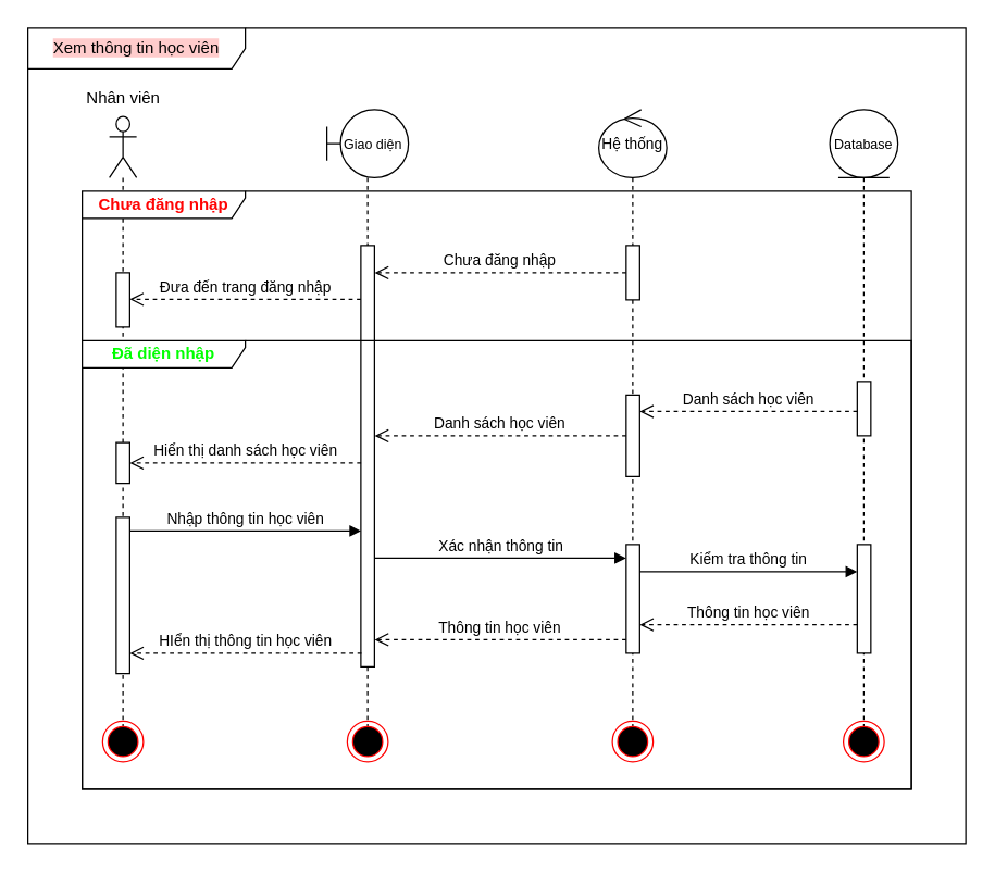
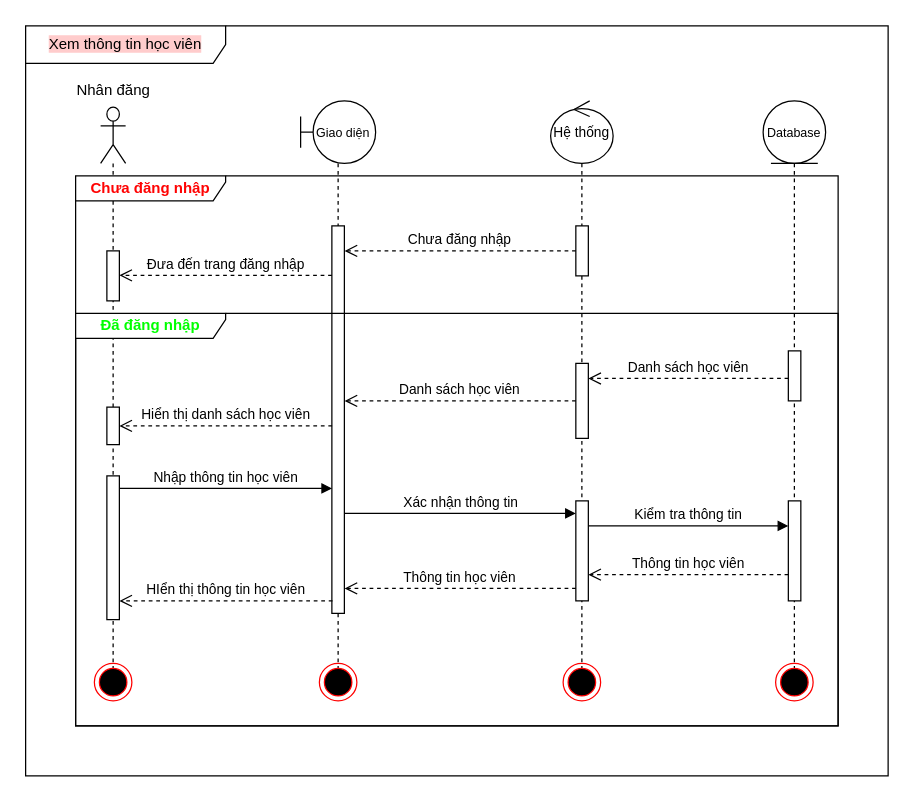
  <mxCell id="0" />
  <mxCell id="1" parent="0" />
  <mxCell id="2" value="&lt;span style=&quot;background-color: rgb(255, 204, 204);&quot;&gt;Xem thông tin học viên&lt;/span&gt;" style="shape=umlFrame;whiteSpace=wrap;html=1;pointerEvents=0;width=160;height=30;" parent="1" vertex="1"><mxGeometry x="20" y="20" width="690" height="600" as="geometry" /></mxCell>
  <mxCell id="3" value="&lt;font style=&quot;font-size: 10px;&quot;&gt;&amp;nbsp; &amp;nbsp;Giao diện&lt;/font&gt;" style="shape=umlLifeline;perimeter=lifelinePerimeter;whiteSpace=wrap;html=1;container=1;dropTarget=0;collapsible=0;recursiveResize=0;outlineConnect=0;portConstraint=eastwest;newEdgeStyle={&quot;curved&quot;:0,&quot;rounded&quot;:0};participant=umlBoundary;size=50;" parent="1" vertex="1"><mxGeometry x="240" y="80" width="60" height="460" as="geometry" /></mxCell>
  <mxCell id="4" value="" style="html=1;points=[[0,0,0,0,5],[0,1,0,0,-5],[1,0,0,0,5],[1,1,0,0,-5]];perimeter=orthogonalPerimeter;outlineConnect=0;targetShapes=umlLifeline;portConstraint=eastwest;newEdgeStyle={&quot;curved&quot;:0,&quot;rounded&quot;:0};" parent="3" vertex="1"><mxGeometry x="25" y="100" width="10" height="310" as="geometry" /></mxCell>
  <mxCell id="5" value="" style="shape=umlLifeline;perimeter=lifelinePerimeter;whiteSpace=wrap;html=1;container=1;dropTarget=0;collapsible=0;recursiveResize=0;outlineConnect=0;portConstraint=eastwest;newEdgeStyle={&quot;curved&quot;:0,&quot;rounded&quot;:0};participant=umlActor;size=45;" parent="1" vertex="1"><mxGeometry x="80" y="85" width="20" height="455" as="geometry" /></mxCell>
  <mxCell id="6" value="" style="html=1;points=[[0,0,0,0,5],[0,1,0,0,-5],[1,0,0,0,5],[1,1,0,0,-5]];perimeter=orthogonalPerimeter;outlineConnect=0;targetShapes=umlLifeline;portConstraint=eastwest;newEdgeStyle={&quot;curved&quot;:0,&quot;rounded&quot;:0};" vertex="1" parent="5"><mxGeometry x="5" y="240" width="10" height="30" as="geometry" /></mxCell>
  <mxCell id="7" value="" style="html=1;points=[[0,0,0,0,5],[0,1,0,0,-5],[1,0,0,0,5],[1,1,0,0,-5]];perimeter=orthogonalPerimeter;outlineConnect=0;targetShapes=umlLifeline;portConstraint=eastwest;newEdgeStyle={&quot;curved&quot;:0,&quot;rounded&quot;:0};" vertex="1" parent="5"><mxGeometry x="5" y="295" width="10" height="115" as="geometry" /></mxCell>
  <mxCell id="8" value="&lt;font style=&quot;font-size: 11px;&quot;&gt;Hệ thống&lt;/font&gt;" style="shape=umlLifeline;perimeter=lifelinePerimeter;whiteSpace=wrap;html=1;container=1;dropTarget=0;collapsible=0;recursiveResize=0;outlineConnect=0;portConstraint=eastwest;newEdgeStyle={&quot;curved&quot;:0,&quot;rounded&quot;:0};participant=umlControl;size=50;" parent="1" vertex="1"><mxGeometry x="440" y="80" width="50" height="460" as="geometry" /></mxCell>
  <mxCell id="9" value="" style="html=1;points=[[0,0,0,0,5],[0,1,0,0,-5],[1,0,0,0,5],[1,1,0,0,-5]];perimeter=orthogonalPerimeter;outlineConnect=0;targetShapes=umlLifeline;portConstraint=eastwest;newEdgeStyle={&quot;curved&quot;:0,&quot;rounded&quot;:0};" parent="8" vertex="1"><mxGeometry x="20.17" y="100" width="10" height="40" as="geometry" /></mxCell>
  <mxCell id="10" value="&lt;font style=&quot;font-size: 10px;&quot;&gt;Database&lt;/font&gt;" style="shape=umlLifeline;perimeter=lifelinePerimeter;whiteSpace=wrap;html=1;container=1;dropTarget=0;collapsible=0;recursiveResize=0;outlineConnect=0;portConstraint=eastwest;newEdgeStyle={&quot;curved&quot;:0,&quot;rounded&quot;:0};participant=umlEntity;size=50;" parent="1" vertex="1"><mxGeometry x="610" y="80" width="50" height="460" as="geometry" /></mxCell>
  <mxCell id="11" value="&lt;font color=&quot;#ff0303&quot;&gt;&lt;b&gt;Chưa đăng nhập&lt;/b&gt;&lt;/font&gt;" style="shape=umlFrame;whiteSpace=wrap;html=1;pointerEvents=0;width=120;height=20;" parent="1" vertex="1"><mxGeometry x="60" y="140" width="610" height="440" as="geometry" /></mxCell>
  <mxCell id="12" value="Chưa đăng nhập" style="html=1;verticalAlign=bottom;endArrow=open;dashed=1;endSize=8;curved=0;rounded=0;" parent="1" edge="1"><mxGeometry relative="1" as="geometry"><mxPoint x="460.17" y="200" as="sourcePoint" /><mxPoint x="275.17" y="200" as="targetPoint" /></mxGeometry></mxCell>
  <mxCell id="13" value="" style="html=1;verticalAlign=bottom;endArrow=open;dashed=1;endSize=8;curved=0;rounded=0;" parent="1" edge="1" source="33"><mxGeometry relative="1" as="geometry"><mxPoint x="265" y="220" as="sourcePoint" /><mxPoint x="89.667" y="220" as="targetPoint" /></mxGeometry></mxCell>
- <mxCell id="14" value="&lt;b&gt;&lt;font color=&quot;#00ff00&quot;&gt;Đã diện nhập&lt;/font&gt;&lt;/b&gt;" style="shape=umlFrame;whiteSpace=wrap;html=1;pointerEvents=0;width=120;height=20;" parent="1" vertex="1"><mxGeometry x="60" y="250" width="610" height="330" as="geometry" /></mxCell>
+ <mxCell id="14" value="&lt;b&gt;&lt;font color=&quot;#00ff00&quot;&gt;Đã đăng nhập&lt;/font&gt;&lt;/b&gt;" style="shape=umlFrame;whiteSpace=wrap;html=1;pointerEvents=0;width=120;height=20;" parent="1" vertex="1"><mxGeometry x="60" y="250" width="610" height="330" as="geometry" /></mxCell>
  <mxCell id="15" value="" style="html=1;points=[[0,0,0,0,5],[0,1,0,0,-5],[1,0,0,0,5],[1,1,0,0,-5]];perimeter=orthogonalPerimeter;outlineConnect=0;targetShapes=umlLifeline;portConstraint=eastwest;newEdgeStyle={&quot;curved&quot;:0,&quot;rounded&quot;:0};" parent="1" vertex="1"><mxGeometry x="630.17" y="280" width="10" height="40" as="geometry" /></mxCell>
  <mxCell id="16" value="" style="html=1;points=[[0,0,0,0,5],[0,1,0,0,-5],[1,0,0,0,5],[1,1,0,0,-5]];perimeter=orthogonalPerimeter;outlineConnect=0;targetShapes=umlLifeline;portConstraint=eastwest;newEdgeStyle={&quot;curved&quot;:0,&quot;rounded&quot;:0};" parent="1" vertex="1"><mxGeometry x="460.17" y="290" width="10" height="60" as="geometry" /></mxCell>
  <mxCell id="17" value="Danh sách học viên" style="html=1;verticalAlign=bottom;endArrow=open;dashed=1;endSize=8;curved=0;rounded=0;" parent="1" edge="1"><mxGeometry relative="1" as="geometry"><mxPoint x="630.17" y="302.08" as="sourcePoint" /><mxPoint x="470.17" y="302.08" as="targetPoint" /></mxGeometry></mxCell>
  <mxCell id="18" value="Danh sách học viên" style="html=1;verticalAlign=bottom;endArrow=open;dashed=1;endSize=8;curved=0;rounded=0;" parent="1" edge="1"><mxGeometry relative="1" as="geometry"><mxPoint x="460.17" y="320" as="sourcePoint" /><mxPoint x="275.17" y="320" as="targetPoint" /></mxGeometry></mxCell>
  <mxCell id="19" value="Hiển thị danh sách học viên" style="html=1;verticalAlign=bottom;endArrow=open;dashed=1;endSize=8;curved=0;rounded=0;" parent="1" edge="1" target="6"><mxGeometry relative="1" as="geometry"><mxPoint x="265.17" y="340" as="sourcePoint" /><mxPoint x="130" y="340" as="targetPoint" /></mxGeometry></mxCell>
  <mxCell id="20" value="Nhập thông tin học viên" style="html=1;verticalAlign=bottom;endArrow=block;curved=0;rounded=0;" parent="1" edge="1" source="7"><mxGeometry x="-0.001" width="80" relative="1" as="geometry"><mxPoint x="140" y="390" as="sourcePoint" /><mxPoint x="265.17" y="390" as="targetPoint" /><mxPoint as="offset" /></mxGeometry></mxCell>
  <mxCell id="21" value="Xác nhận thông tin" style="html=1;verticalAlign=bottom;endArrow=block;curved=0;rounded=0;" parent="1" edge="1"><mxGeometry width="80" relative="1" as="geometry"><mxPoint x="275.17" y="410" as="sourcePoint" /><mxPoint x="460.17" y="410" as="targetPoint" /><mxPoint as="offset" /></mxGeometry></mxCell>
  <mxCell id="22" value="" style="html=1;points=[[0,0,0,0,5],[0,1,0,0,-5],[1,0,0,0,5],[1,1,0,0,-5]];perimeter=orthogonalPerimeter;outlineConnect=0;targetShapes=umlLifeline;portConstraint=eastwest;newEdgeStyle={&quot;curved&quot;:0,&quot;rounded&quot;:0};" parent="1" vertex="1"><mxGeometry x="460.17" y="400" width="10" height="80" as="geometry" /></mxCell>
  <mxCell id="23" value="Thông tin học viên" style="html=1;verticalAlign=bottom;endArrow=open;dashed=1;endSize=8;curved=0;rounded=0;" parent="1" edge="1"><mxGeometry relative="1" as="geometry"><mxPoint x="460.17" y="470" as="sourcePoint" /><mxPoint x="275.17" y="470" as="targetPoint" /></mxGeometry></mxCell>
  <mxCell id="24" value="HIển thị thông tin học viên" style="html=1;verticalAlign=bottom;endArrow=open;dashed=1;endSize=8;curved=0;rounded=0;" parent="1" edge="1" target="7"><mxGeometry x="0.003" relative="1" as="geometry"><mxPoint x="265.5" y="480" as="sourcePoint" /><mxPoint x="140" y="480" as="targetPoint" /><mxPoint as="offset" /></mxGeometry></mxCell>
- <mxCell id="25" value="&lt;span style=&quot;font-weight: normal;&quot;&gt;Nhân viên&lt;/span&gt;" style="text;align=center;fontStyle=1;verticalAlign=middle;spacingLeft=3;spacingRight=3;strokeColor=none;rotatable=0;points=[[0,0.5],[1,0.5]];portConstraint=eastwest;html=1;" parent="1" vertex="1"><mxGeometry x="50" y="59" width="80" height="26" as="geometry" /></mxCell>
+ <mxCell id="25" value="&lt;span style=&quot;font-weight: normal;&quot;&gt;Nhân đăng&lt;/span&gt;" style="text;align=center;fontStyle=1;verticalAlign=middle;spacingLeft=3;spacingRight=3;strokeColor=none;rotatable=0;points=[[0,0.5],[1,0.5]];portConstraint=eastwest;html=1;" parent="1" vertex="1"><mxGeometry x="50" y="59" width="80" height="26" as="geometry" /></mxCell>
  <mxCell id="26" value="" style="html=1;points=[[0,0,0,0,5],[0,1,0,0,-5],[1,0,0,0,5],[1,1,0,0,-5]];perimeter=orthogonalPerimeter;outlineConnect=0;targetShapes=umlLifeline;portConstraint=eastwest;newEdgeStyle={&quot;curved&quot;:0,&quot;rounded&quot;:0};" vertex="1" parent="1"><mxGeometry x="630.17" y="400" width="10" height="80" as="geometry" /></mxCell>
  <mxCell id="27" value="Kiểm tra thông tin" style="html=1;verticalAlign=bottom;endArrow=block;curved=0;rounded=0;" edge="1" parent="1"><mxGeometry width="80" relative="1" as="geometry"><mxPoint x="470.17" y="420" as="sourcePoint" /><mxPoint x="630.17" y="420" as="targetPoint" /></mxGeometry></mxCell>
  <mxCell id="28" value="Thông tin học viên" style="html=1;verticalAlign=bottom;endArrow=open;dashed=1;endSize=8;curved=0;rounded=0;" edge="1" parent="1"><mxGeometry relative="1" as="geometry"><mxPoint x="630.17" y="459" as="sourcePoint" /><mxPoint x="470.17" y="459" as="targetPoint" /></mxGeometry></mxCell>
  <mxCell id="29" value="" style="ellipse;html=1;shape=endState;fillColor=#000000;strokeColor=#ff0000;" vertex="1" parent="1"><mxGeometry x="255" y="530" width="30" height="30" as="geometry" /></mxCell>
  <mxCell id="30" value="" style="ellipse;html=1;shape=endState;fillColor=#000000;strokeColor=#ff0000;" vertex="1" parent="1"><mxGeometry x="75" y="530" width="30" height="30" as="geometry" /></mxCell>
  <mxCell id="31" value="" style="ellipse;html=1;shape=endState;fillColor=#000000;strokeColor=#ff0000;" vertex="1" parent="1"><mxGeometry x="450" y="530" width="30" height="30" as="geometry" /></mxCell>
  <mxCell id="32" value="" style="ellipse;html=1;shape=endState;fillColor=#000000;strokeColor=#ff0000;" vertex="1" parent="1"><mxGeometry x="620" y="530" width="30" height="30" as="geometry" /></mxCell>
  <mxCell id="33" value="" style="html=1;points=[[0,0,0,0,5],[0,1,0,0,-5],[1,0,0,0,5],[1,1,0,0,-5]];perimeter=orthogonalPerimeter;outlineConnect=0;targetShapes=umlLifeline;portConstraint=eastwest;newEdgeStyle={&quot;curved&quot;:0,&quot;rounded&quot;:0};" vertex="1" parent="1"><mxGeometry x="85" y="200" width="10" height="40" as="geometry" /></mxCell>
  <mxCell id="34" value="Đưa đến trang đăng nhập" style="html=1;verticalAlign=bottom;endArrow=open;dashed=1;endSize=8;curved=0;rounded=0;" edge="1" parent="1"><mxGeometry relative="1" as="geometry"><mxPoint x="265" y="219.58" as="sourcePoint" /><mxPoint x="95" y="219.58" as="targetPoint" /></mxGeometry></mxCell>
